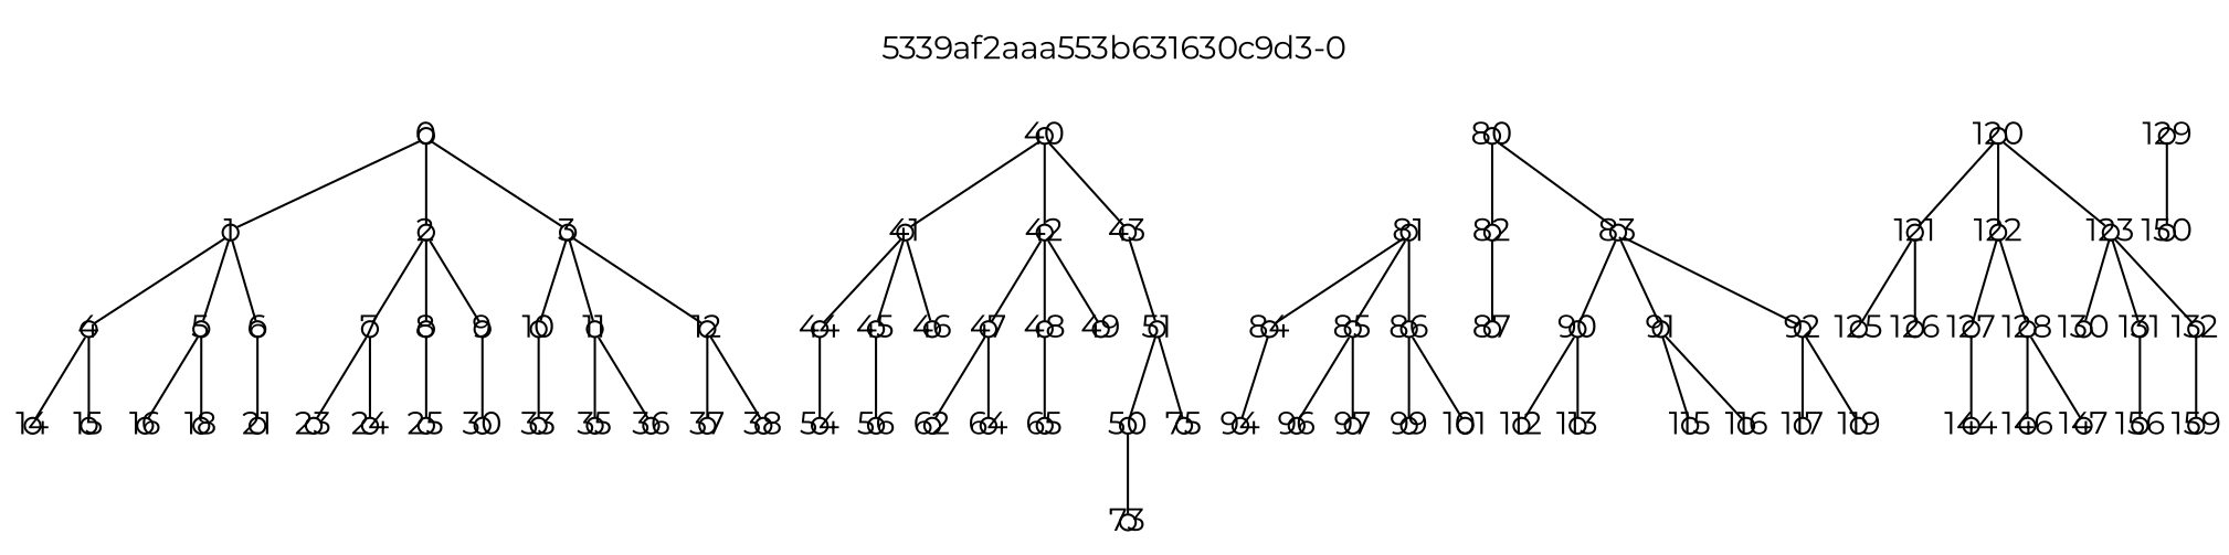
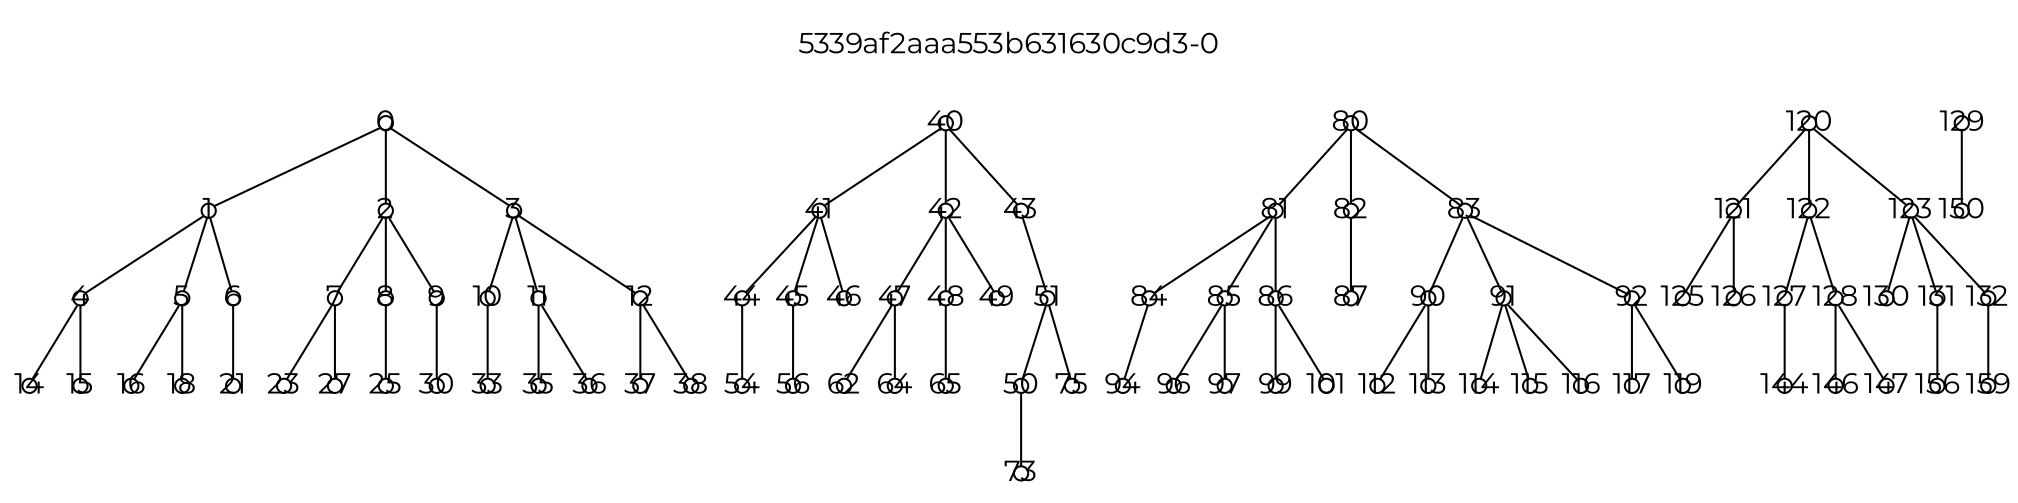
  strict graph {
    fontname=Montserrat
    label="5339af2aaa553b631630c9d3-0"
    labelloc=t
    node [fixedsize=true fontname=Montserrat shape=circle]
    edge [fontname=Montserrat]
    0 [height=0.1 width=0.1]
    1 [height=0.1 width=0.1]
    2 [height=0.1 width=0.1]
    3 [height=0.1 width=0.1]
    4 [height=0.1 width=0.1]
    5 [height=0.1 width=0.1]
    6 [height=0.1 width=0.1]
    7 [height=0.1 width=0.1]
    8 [height=0.1 width=0.1]
    9 [height=0.1 width=0.1]
    10 [height=0.1 width=0.1]
    11 [height=0.1 width=0.1]
    12 [height=0.1 width=0.1]
    14 [height=0.1 width=0.1]
    15 [height=0.1 width=0.1]
    16 [height=0.1 width=0.1]
    18 [height=0.1 width=0.1]
    21 [height=0.1 width=0.1]
    23 [height=0.1 width=0.1]
-   24 [height=0.1 width=0.1]
+   24 [height=0.1 width=0.1 label=27]
    25 [height=0.1 width=0.1]
    30 [height=0.1 width=0.1]
    33 [height=0.1 width=0.1]
    35 [height=0.1 width=0.1]
    36 [height=0.1 width=0.1]
    37 [height=0.1 width=0.1]
    38 [height=0.1 width=0.1]
    40 [height=0.1 width=0.1]
    41 [height=0.1 width=0.1]
    42 [height=0.1 width=0.1]
    43 [height=0.1 width=0.1]
    44 [height=0.1 width=0.1]
    45 [height=0.1 width=0.1]
    46 [height=0.1 width=0.1]
    47 [height=0.1 width=0.1]
    48 [height=0.1 width=0.1]
    49 [height=0.1 width=0.1]
    51 [height=0.1 width=0.1]
    54 [height=0.1 width=0.1]
    56 [height=0.1 width=0.1]
    62 [height=0.1 width=0.1]
    64 [height=0.1 width=0.1]
    65 [height=0.1 width=0.1]
    50 [height=0.1 width=0.1]
    73 [height=0.1 width=0.1]
    75 [height=0.1 width=0.1]
    80 [height=0.1 width=0.1]
    81 [height=0.1 width=0.1]
    82 [height=0.1 width=0.1]
    83 [height=0.1 width=0.1]
    84 [height=0.1 width=0.1]
    85 [height=0.1 width=0.1]
    86 [height=0.1 width=0.1]
    87 [height=0.1 width=0.1]
    90 [height=0.1 width=0.1]
    91 [height=0.1 width=0.1]
    92 [height=0.1 width=0.1]
    94 [height=0.1 width=0.1]
    96 [height=0.1 width=0.1]
    97 [height=0.1 width=0.1]
    99 [height=0.1 width=0.1]
    101 [height=0.1 width=0.1]
    112 [height=0.1 width=0.1]
    113 [height=0.1 width=0.1]
+   114 [height=0.1 width=0.1]
    115 [height=0.1 width=0.1]
    116 [height=0.1 width=0.1]
    117 [height=0.1 width=0.1]
    119 [height=0.1 width=0.1]
    120 [height=0.1 width=0.1]
    121 [height=0.1 width=0.1]
    122 [height=0.1 width=0.1]
    123 [height=0.1 width=0.1]
    125 [height=0.1 width=0.1]
    126 [height=0.1 width=0.1]
    127 [height=0.1 width=0.1]
    128 [height=0.1 width=0.1]
    130 [height=0.1 width=0.1]
    131 [height=0.1 width=0.1]
    132 [height=0.1 width=0.1]
    144 [height=0.1 width=0.1]
    146 [height=0.1 width=0.1]
    147 [height=0.1 width=0.1]
    129 [height=0.1 width=0.1]
    150 [height=0.1 width=0.1]
    156 [height=0.1 width=0.1]
    159 [height=0.1 width=0.1]
    0 -- 1
    0 -- 2
    0 -- 3
    1 -- 4
    1 -- 5
    1 -- 6
    2 -- 7
    2 -- 8
    2 -- 9
    3 -- 10
    3 -- 11
    3 -- 12
    4 -- 14
    4 -- 15
    5 -- 16
    5 -- 18
    6 -- 21
    7 -- 23
    7 -- 24
    8 -- 25
    9 -- 30
    10 -- 33
    11 -- 35
    11 -- 36
    12 -- 37
    12 -- 38
    40 -- 41
    40 -- 42
    40 -- 43
    41 -- 44
    41 -- 45
    41 -- 46
    42 -- 47
    42 -- 48
    42 -- 49
    43 -- 51
    44 -- 54
    45 -- 56
    47 -- 62
    47 -- 64
    48 -- 65
    51 -- 50
    51 -- 75
    50 -- 73
+   80 -- 81
    80 -- 82
    80 -- 83
    81 -- 84
    81 -- 85
    81 -- 86
    82 -- 87
    83 -- 90
    83 -- 91
    83 -- 92
    84 -- 94
    85 -- 96
    85 -- 97
    86 -- 99
    86 -- 101
    90 -- 112
    90 -- 113
+   91 -- 114
    91 -- 115
    91 -- 116
    92 -- 117
    92 -- 119
    120 -- 121
    120 -- 122
    120 -- 123
    121 -- 125
    121 -- 126
    122 -- 127
    122 -- 128
    123 -- 130
    123 -- 131
    123 -- 132
    127 -- 144
    128 -- 146
    128 -- 147
    131 -- 156
    132 -- 159
    129 -- 150
  }
